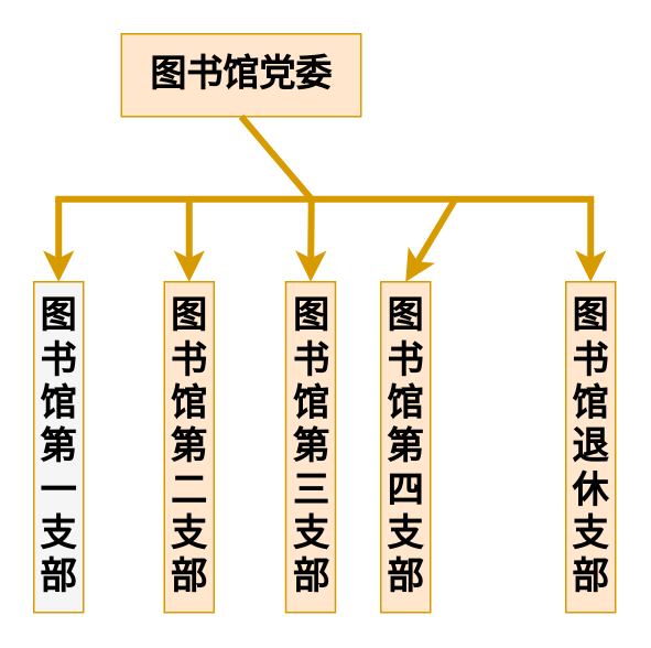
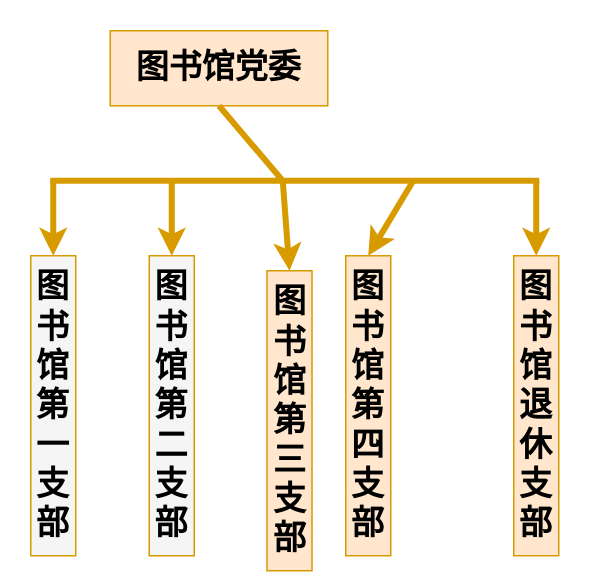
  <mxCell id="0" />
  <mxCell id="1" parent="0" />
  <mxCell id="2" value="图书馆党委" style="rounded=0;whiteSpace=wrap;html=1;fillColor=#ffe6cc;strokeColor=#d79b00;fontStyle=1;fontSize=22;" vertex="1" parent="1"><mxGeometry x="73" y="20" width="145" height="50" as="geometry" /></mxCell>
  <mxCell id="3" value="" style="endArrow=none;html=1;rounded=0;fontSize=22;entryX=0.5;entryY=1;entryDx=0;entryDy=0;strokeWidth=4;fillColor=#ffe6cc;strokeColor=#d79b00;" edge="1" parent="1" target="2"><mxGeometry width="50" height="50" relative="1" as="geometry"><mxPoint x="188" y="120" as="sourcePoint" /><mxPoint x="223" y="60" as="targetPoint" /></mxGeometry></mxCell>
  <mxCell id="4" value="图书馆第一支部" style="rounded=0;whiteSpace=wrap;html=1;fillColor=#f5f5f5;strokeColor=#d79b00;fontStyle=1;fontSize=22;" vertex="1" parent="1"><mxGeometry x="20" y="170" width="30" height="200" as="geometry" /></mxCell>
- <mxCell id="5" value="图书馆第二支部" style="rounded=0;whiteSpace=wrap;html=1;fillColor=#ffe6cc;strokeColor=#d79b00;fontStyle=1;fontSize=22;" vertex="1" parent="1"><mxGeometry x="99" y="170" width="30" height="200" as="geometry" /></mxCell>
- <mxCell id="6" value="图书馆第三支部" style="rounded=0;whiteSpace=wrap;html=1;fillColor=#ffe6cc;strokeColor=#d79b00;fontStyle=1;fontSize=22;" vertex="1" parent="1"><mxGeometry x="172.5" y="170" width="30" height="200" as="geometry" /></mxCell>
+ <mxCell id="5" value="图书馆第二支部" style="rounded=0;whiteSpace=wrap;html=1;fillColor=#f5f5f5;strokeColor=#d79b00;fontStyle=1;fontSize=22;" vertex="1" parent="1"><mxGeometry x="99" y="170" width="30" height="200" as="geometry" /></mxCell>
+ <mxCell id="6" value="图书馆第三支部" style="rounded=0;whiteSpace=wrap;html=1;fillColor=#ffe6cc;strokeColor=#d79b00;fontStyle=1;fontSize=22;" vertex="1" parent="1"><mxGeometry x="177.5" y="180" width="30" height="200" as="geometry" /></mxCell>
  <mxCell id="7" value="图书馆第四支部" style="rounded=0;whiteSpace=wrap;html=1;fillColor=#ffe6cc;strokeColor=#d79b00;fontStyle=1;fontSize=22;" vertex="1" parent="1"><mxGeometry x="230" y="170" width="30" height="200" as="geometry" /></mxCell>
  <mxCell id="8" value="图书馆退休支部" style="rounded=0;whiteSpace=wrap;html=1;fillColor=#ffe6cc;strokeColor=#d79b00;fontStyle=1;fontSize=22;" vertex="1" parent="1"><mxGeometry x="342" y="170" width="30" height="200" as="geometry" /></mxCell>
  <mxCell id="9" value="" style="endArrow=none;html=1;rounded=0;fontSize=22;strokeWidth=4;fillColor=#ffe6cc;strokeColor=#d79b00;" edge="1" parent="1"><mxGeometry width="50" height="50" relative="1" as="geometry"><mxPoint x="33" y="120" as="sourcePoint" /><mxPoint x="359" y="120" as="targetPoint" /></mxGeometry></mxCell>
  <mxCell id="10" value="" style="endArrow=classic;html=1;rounded=0;fontSize=22;strokeWidth=4;entryX=0.5;entryY=0;entryDx=0;entryDy=0;fillColor=#ffe6cc;strokeColor=#d79b00;" edge="1" parent="1" target="4"><mxGeometry width="50" height="50" relative="1" as="geometry"><mxPoint x="35" y="120" as="sourcePoint" /><mxPoint x="-41" y="130" as="targetPoint" /></mxGeometry></mxCell>
  <mxCell id="11" value="" style="endArrow=classic;html=1;rounded=0;fontSize=22;strokeWidth=4;entryX=0.5;entryY=0;entryDx=0;entryDy=0;fillColor=#ffe6cc;strokeColor=#d79b00;" edge="1" parent="1" target="5"><mxGeometry width="50" height="50" relative="1" as="geometry"><mxPoint x="114" y="120" as="sourcePoint" /><mxPoint x="58" y="230" as="targetPoint" /></mxGeometry></mxCell>
  <mxCell id="12" value="" style="endArrow=classic;html=1;rounded=0;fontSize=22;strokeWidth=4;entryX=0.5;entryY=0;entryDx=0;entryDy=0;fillColor=#ffe6cc;strokeColor=#d79b00;" edge="1" parent="1" target="6"><mxGeometry width="50" height="50" relative="1" as="geometry"><mxPoint x="188" y="120" as="sourcePoint" /><mxPoint x="57" y="240" as="targetPoint" /></mxGeometry></mxCell>
  <mxCell id="13" value="" style="endArrow=classic;html=1;rounded=0;fontSize=22;strokeWidth=4;entryX=0.5;entryY=0;entryDx=0;entryDy=0;fillColor=#ffe6cc;strokeColor=#d79b00;" edge="1" parent="1" target="7"><mxGeometry width="50" height="50" relative="1" as="geometry"><mxPoint x="275" y="120" as="sourcePoint" /><mxPoint x="213.5" y="230" as="targetPoint" /></mxGeometry></mxCell>
  <mxCell id="14" value="" style="endArrow=classic;html=1;rounded=0;fontSize=22;strokeWidth=4;entryX=0.5;entryY=0;entryDx=0;entryDy=0;fillColor=#ffe6cc;strokeColor=#d79b00;" edge="1" parent="1" target="8"><mxGeometry width="50" height="50" relative="1" as="geometry"><mxPoint x="357" y="120" as="sourcePoint" /><mxPoint x="225.5" y="240" as="targetPoint" /></mxGeometry></mxCell>
